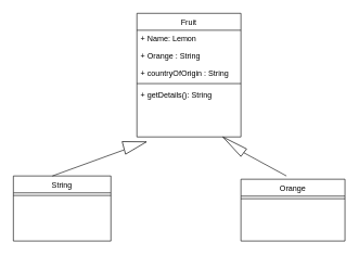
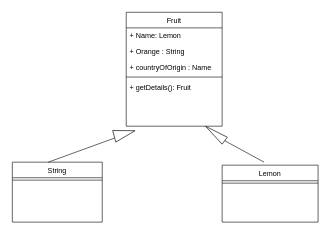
  <mxCell id="0" />
  <mxCell id="1" parent="0" />
  <mxCell id="2" value="Fruit" style="swimlane;fontStyle=0;align=center;verticalAlign=top;childLayout=stackLayout;horizontal=1;startSize=26;horizontalStack=0;resizeParent=1;resizeLast=0;collapsible=1;marginBottom=0;rounded=0;shadow=0;strokeWidth=1;" vertex="1" parent="1"><mxGeometry x="210" y="20" width="160" height="190" as="geometry"><mxRectangle x="130" y="380" width="160" height="26" as="alternateBounds" /></mxGeometry></mxCell>
  <mxCell id="3" value="+ Name: Lemon " style="text;align=left;verticalAlign=top;spacingLeft=4;spacingRight=4;overflow=hidden;rotatable=0;points=[[0,0.5],[1,0.5]];portConstraint=eastwest;" vertex="1" parent="2"><mxGeometry y="26" width="160" height="26" as="geometry" /></mxCell>
  <mxCell id="4" value="+ Orange : String" style="text;align=left;verticalAlign=top;spacingLeft=4;spacingRight=4;overflow=hidden;rotatable=0;points=[[0,0.5],[1,0.5]];portConstraint=eastwest;rounded=0;shadow=0;html=0;" vertex="1" parent="2"><mxGeometry y="52" width="160" height="26" as="geometry" /></mxCell>
- <mxCell id="5" value="+ countryOfOrigin : String" style="text;align=left;verticalAlign=top;spacingLeft=4;spacingRight=4;overflow=hidden;rotatable=0;points=[[0,0.5],[1,0.5]];portConstraint=eastwest;rounded=0;shadow=0;html=0;" vertex="1" parent="2"><mxGeometry y="78" width="160" height="26" as="geometry" /></mxCell>
+ <mxCell id="5" value="+ countryOfOrigin : Name" style="text;align=left;verticalAlign=top;spacingLeft=4;spacingRight=4;overflow=hidden;rotatable=0;points=[[0,0.5],[1,0.5]];portConstraint=eastwest;rounded=0;shadow=0;html=0;" vertex="1" parent="2"><mxGeometry y="78" width="160" height="26" as="geometry" /></mxCell>
  <mxCell id="6" value="" style="line;html=1;strokeWidth=1;align=left;verticalAlign=middle;spacingTop=-1;spacingLeft=3;spacingRight=3;rotatable=0;labelPosition=right;points=[];portConstraint=eastwest;" vertex="1" parent="2"><mxGeometry y="104" width="160" height="8" as="geometry" /></mxCell>
- <mxCell id="7" value="+ getDetails(): String" style="text;align=left;verticalAlign=top;spacingLeft=4;spacingRight=4;overflow=hidden;rotatable=0;points=[[0,0.5],[1,0.5]];portConstraint=eastwest;" vertex="1" parent="2"><mxGeometry y="112" width="160" height="26" as="geometry" /></mxCell>
+ <mxCell id="7" value="+ getDetails(): Fruit" style="text;align=left;verticalAlign=top;spacingLeft=4;spacingRight=4;overflow=hidden;rotatable=0;points=[[0,0.5],[1,0.5]];portConstraint=eastwest;" vertex="1" parent="2"><mxGeometry y="112" width="160" height="26" as="geometry" /></mxCell>
  <mxCell id="8" value="String" style="swimlane;fontStyle=0;align=center;verticalAlign=top;childLayout=stackLayout;horizontal=1;startSize=26;horizontalStack=0;resizeParent=1;resizeLast=0;collapsible=1;marginBottom=0;rounded=0;shadow=0;strokeWidth=1;" vertex="1" parent="1"><mxGeometry x="20" y="270" width="150" height="100" as="geometry"><mxRectangle x="130" y="380" width="160" height="26" as="alternateBounds" /></mxGeometry></mxCell>
  <mxCell id="9" value="" style="line;html=1;strokeWidth=1;align=left;verticalAlign=middle;spacingTop=-1;spacingLeft=3;spacingRight=3;rotatable=0;labelPosition=right;points=[];portConstraint=eastwest;" vertex="1" parent="8"><mxGeometry y="26" width="150" height="8" as="geometry" /></mxCell>
- <mxCell id="10" value="Orange" style="swimlane;fontStyle=0;align=center;verticalAlign=top;childLayout=stackLayout;horizontal=1;startSize=26;horizontalStack=0;resizeParent=1;resizeLast=0;collapsible=1;marginBottom=0;rounded=0;shadow=0;strokeWidth=1;" vertex="1" parent="1"><mxGeometry x="370" y="275" width="160" height="95" as="geometry"><mxRectangle x="130" y="380" width="160" height="26" as="alternateBounds" /></mxGeometry></mxCell>
+ <mxCell id="10" value="Lemon" style="swimlane;fontStyle=0;align=center;verticalAlign=top;childLayout=stackLayout;horizontal=1;startSize=26;horizontalStack=0;resizeParent=1;resizeLast=0;collapsible=1;marginBottom=0;rounded=0;shadow=0;strokeWidth=1;" vertex="1" parent="1"><mxGeometry x="370" y="275" width="160" height="95" as="geometry"><mxRectangle x="130" y="380" width="160" height="26" as="alternateBounds" /></mxGeometry></mxCell>
  <mxCell id="11" value="" style="line;html=1;strokeWidth=1;align=left;verticalAlign=middle;spacingTop=-1;spacingLeft=3;spacingRight=3;rotatable=0;labelPosition=right;points=[];portConstraint=eastwest;" vertex="1" parent="10"><mxGeometry y="26" width="160" height="8" as="geometry" /></mxCell>
  <mxCell id="12" value="" style="endArrow=none;html=1;rounded=0;" edge="1" parent="1"><mxGeometry width="50" height="50" relative="1" as="geometry"><mxPoint x="80" y="270" as="sourcePoint" /><mxPoint x="190" y="230" as="targetPoint" /></mxGeometry></mxCell>
  <mxCell id="13" value="" style="triangle;whiteSpace=wrap;html=1;rotation=-15;" vertex="1" parent="1"><mxGeometry x="189.33" y="212.19" width="36" height="20" as="geometry" /></mxCell>
  <mxCell id="14" value="" style="triangle;whiteSpace=wrap;html=1;rotation=-143;" vertex="1" parent="1"><mxGeometry x="338.34" y="214.94" width="40" height="14.5" as="geometry" /></mxCell>
  <mxCell id="15" value="" style="endArrow=none;html=1;rounded=0;exitX=0;exitY=0.5;exitDx=0;exitDy=0;" edge="1" parent="1" source="14"><mxGeometry width="50" height="50" relative="1" as="geometry"><mxPoint x="220" y="280" as="sourcePoint" /><mxPoint x="440" y="270" as="targetPoint" /></mxGeometry></mxCell>
